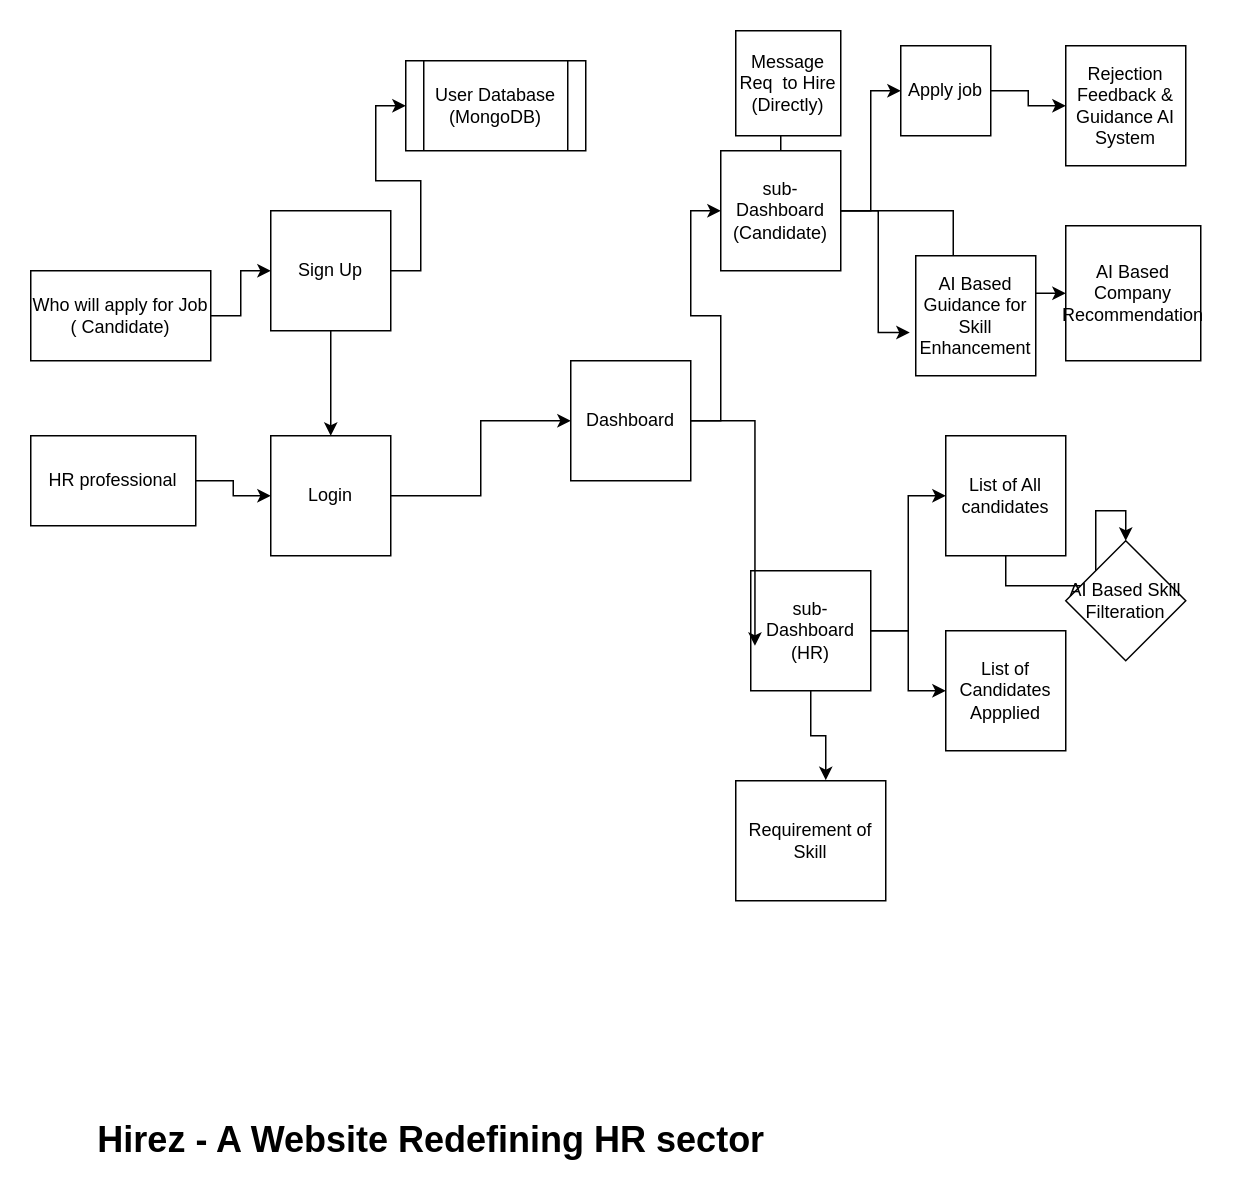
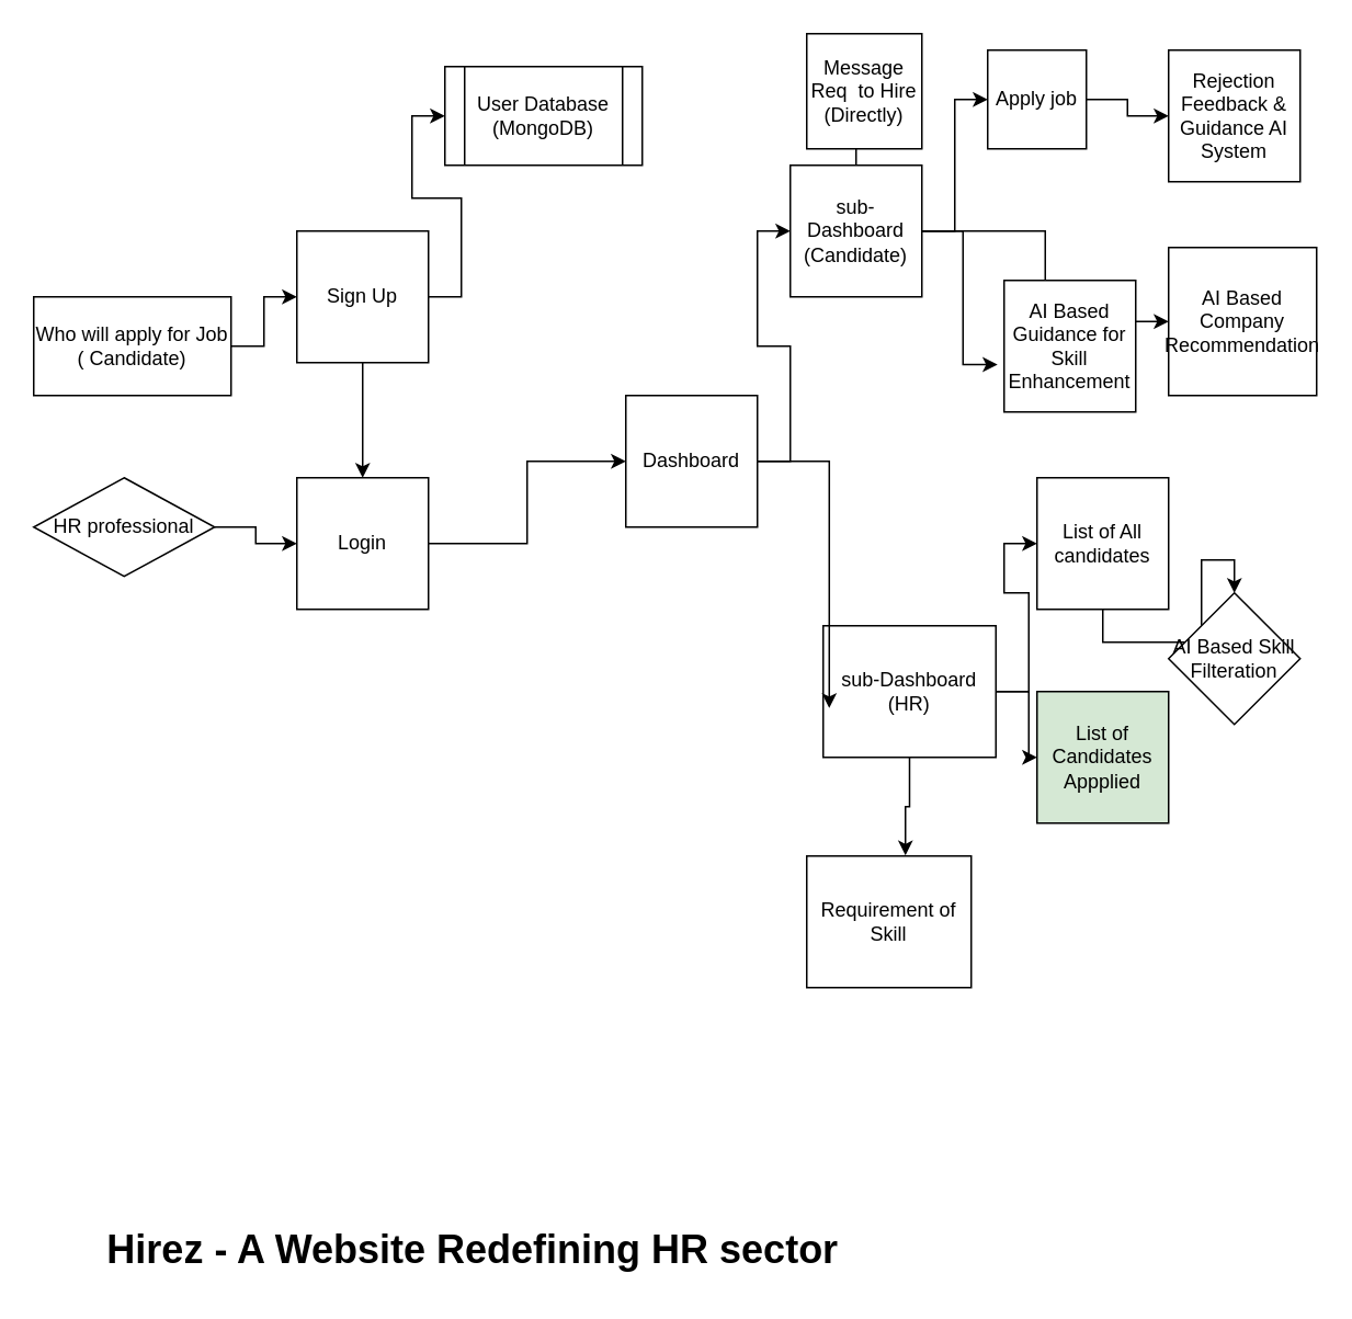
  <mxCell id="0" />
  <mxCell id="1" parent="0" />
  <mxCell id="2" style="edgeStyle=orthogonalEdgeStyle;rounded=0;orthogonalLoop=1;jettySize=auto;html=1;entryX=0;entryY=0.5;entryDx=0;entryDy=0;" edge="1" parent="1" source="3" target="10"><mxGeometry relative="1" as="geometry" /></mxCell>
  <mxCell id="3" value="Who will apply for Job ( Candidate)" style="rounded=0;whiteSpace=wrap;html=1;" vertex="1" parent="1"><mxGeometry x="20" y="180" width="120" height="60" as="geometry" /></mxCell>
  <mxCell id="4" style="edgeStyle=orthogonalEdgeStyle;rounded=0;orthogonalLoop=1;jettySize=auto;html=1;entryX=0;entryY=0.5;entryDx=0;entryDy=0;" edge="1" parent="1" source="5" target="7"><mxGeometry relative="1" as="geometry" /></mxCell>
- <mxCell id="5" value="HR professional" style="rounded=0;whiteSpace=wrap;html=1;" vertex="1" parent="1"><mxGeometry x="20" y="290" width="110" height="60" as="geometry" /></mxCell>
+ <mxCell id="5" value="HR professional" style="rhombus;whiteSpace=wrap;html=1;" vertex="1" parent="1"><mxGeometry x="20" y="290" width="110" height="60" as="geometry" /></mxCell>
  <mxCell id="6" style="edgeStyle=orthogonalEdgeStyle;rounded=0;orthogonalLoop=1;jettySize=auto;html=1;entryX=0;entryY=0.5;entryDx=0;entryDy=0;" edge="1" parent="1" source="7" target="12"><mxGeometry relative="1" as="geometry" /></mxCell>
  <mxCell id="7" value="Login" style="whiteSpace=wrap;html=1;aspect=fixed;" vertex="1" parent="1"><mxGeometry x="180" y="290" width="80" height="80" as="geometry" /></mxCell>
  <mxCell id="8" style="edgeStyle=orthogonalEdgeStyle;rounded=0;orthogonalLoop=1;jettySize=auto;html=1;entryX=0.5;entryY=0;entryDx=0;entryDy=0;" edge="1" parent="1" source="10" target="7"><mxGeometry relative="1" as="geometry" /></mxCell>
  <mxCell id="9" style="edgeStyle=orthogonalEdgeStyle;rounded=0;orthogonalLoop=1;jettySize=auto;html=1;entryX=0;entryY=0.5;entryDx=0;entryDy=0;" edge="1" parent="1" source="10" target="13"><mxGeometry relative="1" as="geometry" /></mxCell>
  <mxCell id="10" value="Sign Up" style="whiteSpace=wrap;html=1;aspect=fixed;" vertex="1" parent="1"><mxGeometry x="180" y="140" width="80" height="80" as="geometry" /></mxCell>
  <mxCell id="11" style="edgeStyle=orthogonalEdgeStyle;rounded=0;orthogonalLoop=1;jettySize=auto;html=1;entryX=0;entryY=0.5;entryDx=0;entryDy=0;" edge="1" parent="1" source="12" target="17"><mxGeometry relative="1" as="geometry" /></mxCell>
  <mxCell id="12" value="Dashboard" style="whiteSpace=wrap;html=1;aspect=fixed;" vertex="1" parent="1"><mxGeometry x="380" y="240" width="80" height="80" as="geometry" /></mxCell>
  <mxCell id="13" value="User Database (MongoDB)" style="shape=process;whiteSpace=wrap;html=1;backgroundOutline=1;" vertex="1" parent="1"><mxGeometry x="270" y="40" width="120" height="60" as="geometry" /></mxCell>
  <mxCell id="14" style="edgeStyle=orthogonalEdgeStyle;rounded=0;orthogonalLoop=1;jettySize=auto;html=1;entryX=0;entryY=0.5;entryDx=0;entryDy=0;" edge="1" parent="1" source="17" target="23"><mxGeometry relative="1" as="geometry" /></mxCell>
  <mxCell id="15" style="edgeStyle=orthogonalEdgeStyle;rounded=0;orthogonalLoop=1;jettySize=auto;html=1;" edge="1" parent="1" source="17" target="32"><mxGeometry relative="1" as="geometry" /></mxCell>
  <mxCell id="16" style="edgeStyle=orthogonalEdgeStyle;rounded=0;orthogonalLoop=1;jettySize=auto;html=1;" edge="1" parent="1" source="17" target="34"><mxGeometry relative="1" as="geometry" /></mxCell>
  <mxCell id="17" value="sub-Dashboard (Candidate)" style="whiteSpace=wrap;html=1;aspect=fixed;" vertex="1" parent="1"><mxGeometry x="480" y="100" width="80" height="80" as="geometry" /></mxCell>
  <mxCell id="18" style="edgeStyle=orthogonalEdgeStyle;rounded=0;orthogonalLoop=1;jettySize=auto;html=1;entryX=0;entryY=0.5;entryDx=0;entryDy=0;" edge="1" parent="1" source="20" target="24"><mxGeometry relative="1" as="geometry" /></mxCell>
  <mxCell id="19" style="edgeStyle=orthogonalEdgeStyle;rounded=0;orthogonalLoop=1;jettySize=auto;html=1;entryX=0;entryY=0.5;entryDx=0;entryDy=0;" edge="1" parent="1" source="20" target="26"><mxGeometry relative="1" as="geometry" /></mxCell>
- <mxCell id="20" value="sub-Dashboard (HR)" style="whiteSpace=wrap;html=1;aspect=fixed;" vertex="1" parent="1"><mxGeometry x="500" y="380" width="80" height="80" as="geometry" /></mxCell>
+ <mxCell id="20" value="sub-Dashboard (HR)" style="whiteSpace=wrap;html=1;aspect=fixed;" vertex="1" parent="1"><mxGeometry x="500" y="380" width="105" height="80" as="geometry" /></mxCell>
  <mxCell id="21" style="edgeStyle=orthogonalEdgeStyle;rounded=0;orthogonalLoop=1;jettySize=auto;html=1;entryX=0.035;entryY=0.625;entryDx=0;entryDy=0;entryPerimeter=0;" edge="1" parent="1" source="12" target="20"><mxGeometry relative="1" as="geometry" /></mxCell>
  <mxCell id="22" style="edgeStyle=orthogonalEdgeStyle;rounded=0;orthogonalLoop=1;jettySize=auto;html=1;" edge="1" parent="1" source="23" target="35"><mxGeometry relative="1" as="geometry" /></mxCell>
  <mxCell id="23" value="Apply job" style="whiteSpace=wrap;html=1;aspect=fixed;" vertex="1" parent="1"><mxGeometry x="600" y="30" width="60" height="60" as="geometry" /></mxCell>
- <mxCell id="24" value="List of Candidates Appplied" style="whiteSpace=wrap;html=1;aspect=fixed;" vertex="1" parent="1"><mxGeometry x="630" y="420" width="80" height="80" as="geometry" /></mxCell>
+ <mxCell id="24" value="List of Candidates Appplied" style="whiteSpace=wrap;html=1;aspect=fixed;fillColor=#d5e8d4;" vertex="1" parent="1"><mxGeometry x="630" y="420" width="80" height="80" as="geometry" /></mxCell>
  <mxCell id="25" style="edgeStyle=orthogonalEdgeStyle;rounded=0;orthogonalLoop=1;jettySize=auto;html=1;entryX=0.5;entryY=0;entryDx=0;entryDy=0;" edge="1" parent="1" source="26" target="27"><mxGeometry relative="1" as="geometry" /></mxCell>
  <mxCell id="26" value="List of All candidates" style="whiteSpace=wrap;html=1;aspect=fixed;" vertex="1" parent="1"><mxGeometry x="630" y="290" width="80" height="80" as="geometry" /></mxCell>
  <mxCell id="27" value="AI Based Skill Filteration" style="rhombus;whiteSpace=wrap;html=1;" vertex="1" parent="1"><mxGeometry x="710" y="360" width="80" height="80" as="geometry" /></mxCell>
  <mxCell id="28" value="AI Based Guidance for Skill Enhancement" style="whiteSpace=wrap;html=1;aspect=fixed;" vertex="1" parent="1"><mxGeometry x="610" y="170" width="80" height="80" as="geometry" /></mxCell>
  <mxCell id="29" value="Requirement of Skill" style="whiteSpace=wrap;html=1;aspect=fixed;" vertex="1" parent="1"><mxGeometry x="490" y="520" width="100" height="80" as="geometry" /></mxCell>
  <mxCell id="30" style="edgeStyle=orthogonalEdgeStyle;rounded=0;orthogonalLoop=1;jettySize=auto;html=1;entryX=0.6;entryY=-0.005;entryDx=0;entryDy=0;entryPerimeter=0;" edge="1" parent="1" source="20" target="29"><mxGeometry relative="1" as="geometry" /></mxCell>
  <mxCell id="31" style="edgeStyle=orthogonalEdgeStyle;rounded=0;orthogonalLoop=1;jettySize=auto;html=1;entryX=-0.05;entryY=0.64;entryDx=0;entryDy=0;entryPerimeter=0;" edge="1" parent="1" source="17" target="28"><mxGeometry relative="1" as="geometry" /></mxCell>
  <mxCell id="32" value="AI Based Company Recommendation" style="whiteSpace=wrap;html=1;aspect=fixed;" vertex="1" parent="1"><mxGeometry x="710" y="150" width="90" height="90" as="geometry" /></mxCell>
  <mxCell id="33" value="Hirez - A Website Redefining HR sector&amp;nbsp;" style="text;strokeColor=none;fillColor=none;html=1;fontSize=24;fontStyle=1;verticalAlign=middle;align=center;" vertex="1" parent="1"><mxGeometry x="240" y="740" width="100" height="40" as="geometry" /></mxCell>
  <mxCell id="34" value="Message Req&amp;nbsp; to Hire (Directly)" style="whiteSpace=wrap;html=1;aspect=fixed;" vertex="1" parent="1"><mxGeometry x="490" y="20" width="70" height="70" as="geometry" /></mxCell>
  <mxCell id="35" value="Rejection Feedback &amp;amp; Guidance AI System" style="whiteSpace=wrap;html=1;aspect=fixed;" vertex="1" parent="1"><mxGeometry x="710" y="30" width="80" height="80" as="geometry" /></mxCell>
